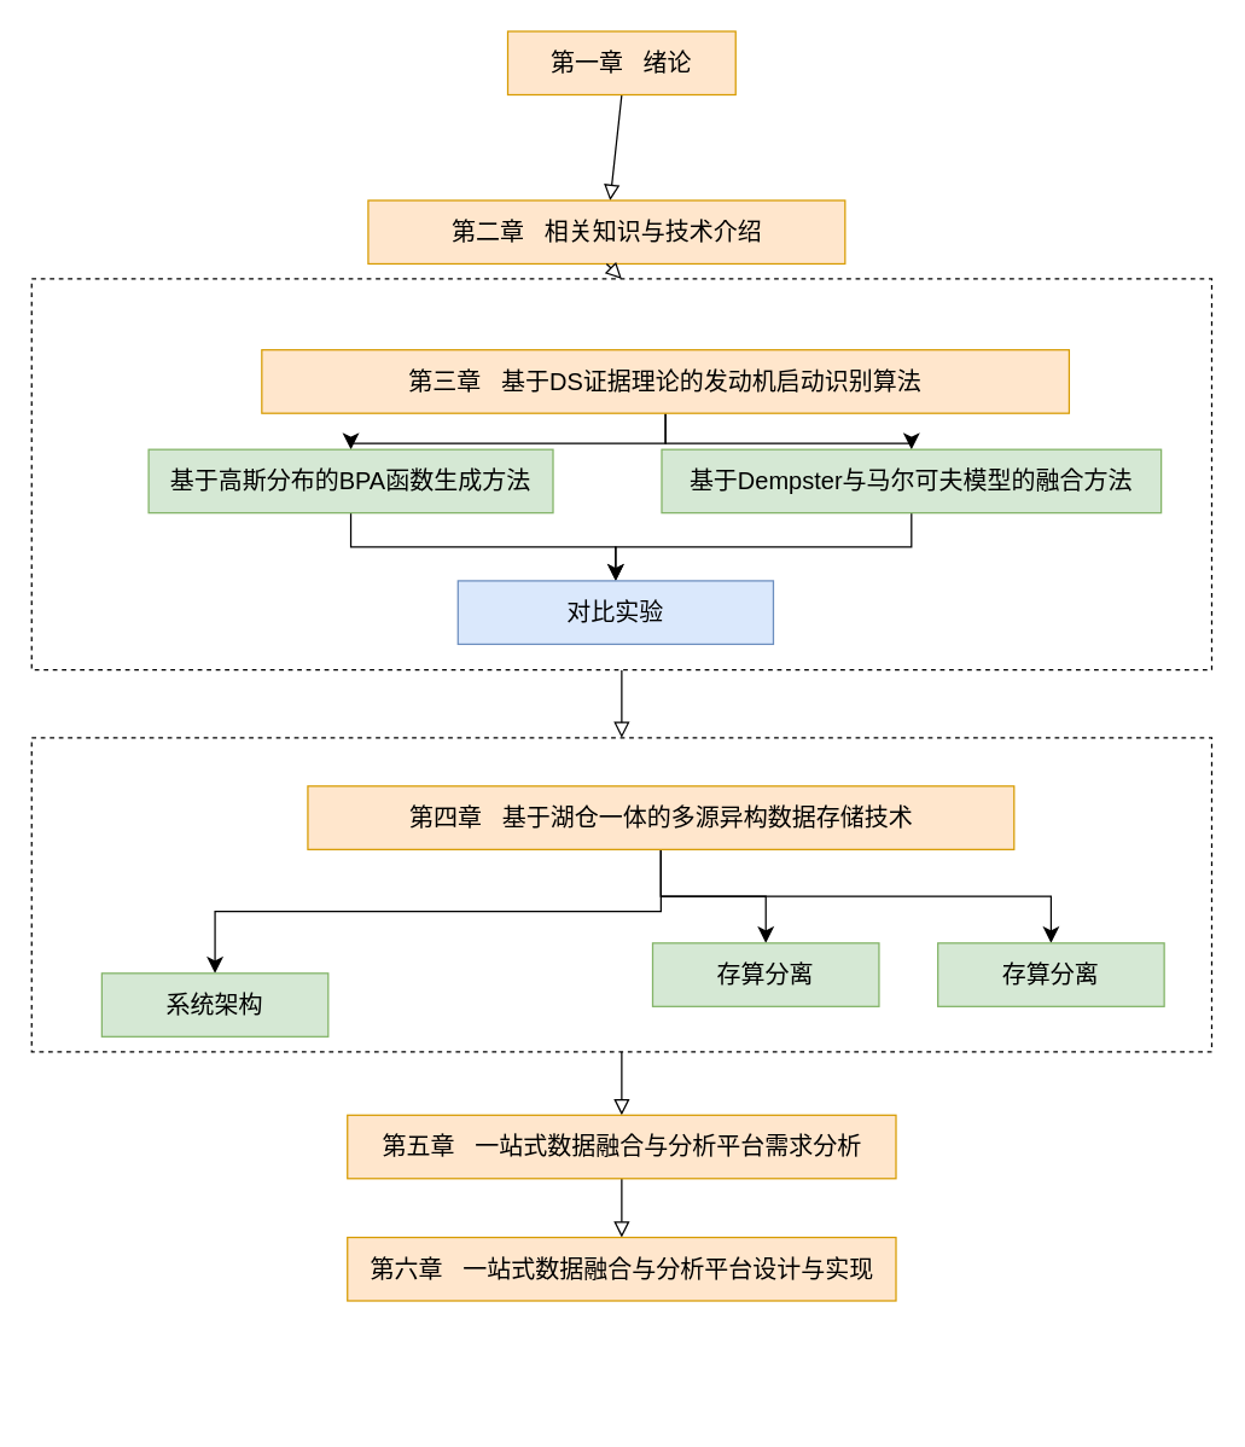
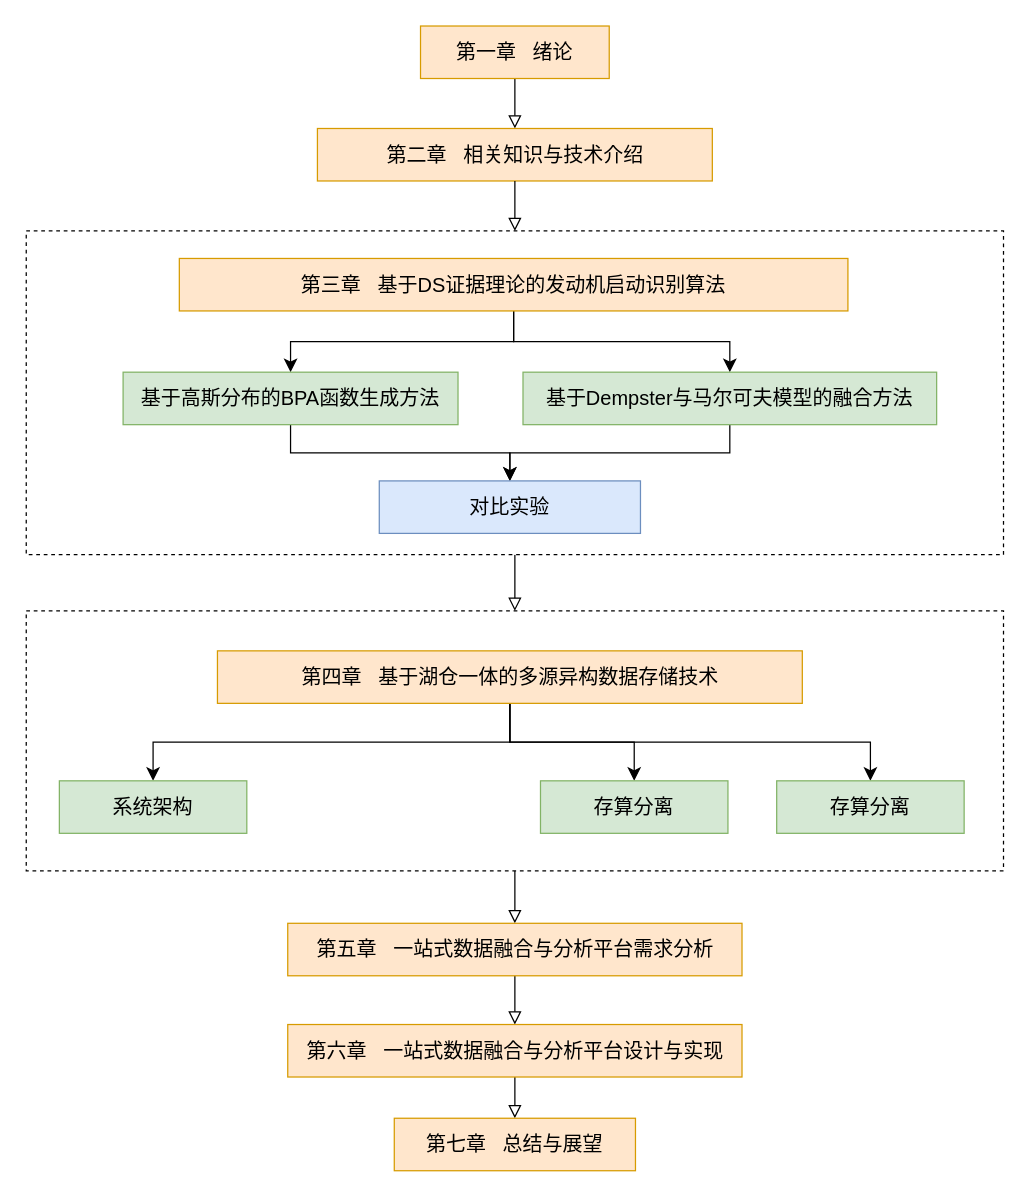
  <mxCell id="0" />
  <mxCell id="1" parent="0" />
  <mxCell id="2" style="edgeStyle=none;curved=1;rounded=0;orthogonalLoop=1;jettySize=auto;html=1;exitX=0.5;exitY=1;exitDx=0;exitDy=0;fontSize=12;startSize=8;endSize=8;endArrow=block;endFill=0;" edge="1" parent="1" source="3" target="26"><mxGeometry relative="1" as="geometry" /></mxCell>
  <mxCell id="3" value="" style="rounded=0;whiteSpace=wrap;html=1;dashed=1;" vertex="1" parent="1"><mxGeometry x="20.5" y="488" width="782" height="208" as="geometry" /></mxCell>
  <mxCell id="4" style="edgeStyle=none;curved=1;rounded=0;orthogonalLoop=1;jettySize=auto;html=1;exitX=0.5;exitY=1;exitDx=0;exitDy=0;fontSize=12;startSize=8;endSize=8;endArrow=block;endFill=0;" edge="1" parent="1" source="5" target="3"><mxGeometry relative="1" as="geometry" /></mxCell>
  <mxCell id="5" value="" style="rounded=0;whiteSpace=wrap;html=1;dashed=1;" vertex="1" parent="1"><mxGeometry x="20.5" y="184" width="782" height="259" as="geometry" /></mxCell>
  <mxCell id="6" style="edgeStyle=none;curved=1;rounded=0;orthogonalLoop=1;jettySize=auto;html=1;exitX=0.5;exitY=1;exitDx=0;exitDy=0;fontSize=12;startSize=8;endSize=8;endArrow=block;endFill=0;" edge="1" parent="1" source="7" target="8"><mxGeometry relative="1" as="geometry" /></mxCell>
  <mxCell id="7" value="&lt;font style=&quot;font-size: 16px;&quot;&gt;第一章&amp;nbsp; &amp;nbsp;绪论&lt;/font&gt;" style="rounded=0;whiteSpace=wrap;html=1;fillColor=#ffe6cc;strokeColor=#d79b00;" vertex="1" parent="1"><mxGeometry x="336" y="20" width="151" height="42" as="geometry" /></mxCell>
- <mxCell id="8" value="&lt;font style=&quot;font-size: 16px;&quot;&gt;第二章&amp;nbsp; &amp;nbsp;相关知识与技术介绍&lt;/font&gt;" style="rounded=0;whiteSpace=wrap;html=1;fillColor=#ffe6cc;strokeColor=#d79b00;" vertex="1" parent="1"><mxGeometry x="243.5" y="132" width="316" height="42" as="geometry" /></mxCell>
+ <mxCell id="8" value="&lt;font style=&quot;font-size: 16px;&quot;&gt;第二章&amp;nbsp; &amp;nbsp;相关知识与技术介绍&lt;/font&gt;" style="rounded=0;whiteSpace=wrap;html=1;fillColor=#ffe6cc;strokeColor=#d79b00;" vertex="1" parent="1"><mxGeometry x="253.5" y="102" width="316" height="42" as="geometry" /></mxCell>
  <mxCell id="9" style="edgeStyle=orthogonalEdgeStyle;rounded=0;orthogonalLoop=1;jettySize=auto;html=1;exitX=0.5;exitY=1;exitDx=0;exitDy=0;fontSize=12;startSize=8;endSize=8;" edge="1" parent="1" source="11" target="13"><mxGeometry relative="1" as="geometry" /></mxCell>
  <mxCell id="10" style="edgeStyle=orthogonalEdgeStyle;rounded=0;orthogonalLoop=1;jettySize=auto;html=1;exitX=0.5;exitY=1;exitDx=0;exitDy=0;entryX=0.5;entryY=0;entryDx=0;entryDy=0;fontSize=12;startSize=8;endSize=8;" edge="1" parent="1" source="11" target="15"><mxGeometry relative="1" as="geometry" /></mxCell>
- <mxCell id="11" value="&lt;font style=&quot;font-size: 16px;&quot;&gt;第三章&amp;nbsp; &amp;nbsp;基于DS证据理论的发动机启动识别算法&lt;/font&gt;" style="rounded=0;whiteSpace=wrap;html=1;fillColor=#ffe6cc;strokeColor=#d79b00;" vertex="1" parent="1"><mxGeometry x="173" y="231" width="535" height="42" as="geometry" /></mxCell>
+ <mxCell id="11" value="&lt;font style=&quot;font-size: 16px;&quot;&gt;第三章&amp;nbsp; &amp;nbsp;基于DS证据理论的发动机启动识别算法&lt;/font&gt;" style="rounded=0;whiteSpace=wrap;html=1;fillColor=#ffe6cc;strokeColor=#d79b00;" vertex="1" parent="1"><mxGeometry x="143" y="206" width="535" height="42" as="geometry" /></mxCell>
  <mxCell id="12" style="edgeStyle=orthogonalEdgeStyle;rounded=0;orthogonalLoop=1;jettySize=auto;html=1;exitX=0.5;exitY=1;exitDx=0;exitDy=0;entryX=0.5;entryY=0;entryDx=0;entryDy=0;fontSize=12;startSize=8;endSize=8;" edge="1" parent="1" source="13" target="17"><mxGeometry relative="1" as="geometry" /></mxCell>
  <mxCell id="13" value="&lt;font style=&quot;font-size: 16px;&quot;&gt;基于高斯分布的BPA函数生成方法&lt;/font&gt;" style="rounded=0;whiteSpace=wrap;html=1;fillColor=#d5e8d4;strokeColor=#82b366;" vertex="1" parent="1"><mxGeometry x="98" y="297" width="268" height="42" as="geometry" /></mxCell>
  <mxCell id="14" style="edgeStyle=orthogonalEdgeStyle;rounded=0;orthogonalLoop=1;jettySize=auto;html=1;exitX=0.5;exitY=1;exitDx=0;exitDy=0;entryX=0.5;entryY=0;entryDx=0;entryDy=0;fontSize=12;startSize=8;endSize=8;" edge="1" parent="1" source="15" target="17"><mxGeometry relative="1" as="geometry" /></mxCell>
- <mxCell id="15" value="&lt;font style=&quot;font-size: 16px;&quot;&gt;基于Dempster与马尔可夫模型的融合方法&lt;/font&gt;&lt;span style=&quot;font-size:14.0pt;font-family:黑体;&lt;br/&gt;mso-bidi-font-family:&amp;quot;Times New Roman&amp;quot;;mso-bidi-theme-font:minor-bidi;&lt;br/&gt;mso-ansi-language:EN-US;mso-fareast-language:ZH-CN;mso-bidi-language:AR-SA&quot;&gt;&lt;/span&gt;" style="rounded=0;whiteSpace=wrap;html=1;fillColor=#d5e8d4;strokeColor=#82b366;" vertex="1" parent="1"><mxGeometry x="438" y="297" width="331" height="42" as="geometry" /></mxCell>
+ <mxCell id="15" value="&lt;font style=&quot;font-size: 16px;&quot;&gt;基于Dempster与马尔可夫模型的融合方法&lt;/font&gt;&lt;span style=&quot;font-size:14.0pt;font-family:黑体;&lt;br/&gt;mso-bidi-font-family:&amp;quot;Times New Roman&amp;quot;;mso-bidi-theme-font:minor-bidi;&lt;br/&gt;mso-ansi-language:EN-US;mso-fareast-language:ZH-CN;mso-bidi-language:AR-SA&quot;&gt;&lt;/span&gt;" style="rounded=0;whiteSpace=wrap;html=1;fillColor=#d5e8d4;strokeColor=#82b366;" vertex="1" parent="1"><mxGeometry x="418" y="297" width="331" height="42" as="geometry" /></mxCell>
  <mxCell id="16" style="edgeStyle=none;curved=1;rounded=0;orthogonalLoop=1;jettySize=auto;html=1;exitX=0.5;exitY=1;exitDx=0;exitDy=0;entryX=0.5;entryY=0;entryDx=0;entryDy=0;fontSize=12;startSize=8;endSize=8;endArrow=block;endFill=0;" edge="1" parent="1" source="8" target="5"><mxGeometry relative="1" as="geometry" /></mxCell>
  <mxCell id="17" value="&lt;font style=&quot;font-size: 16px;&quot;&gt;对比实验&lt;/font&gt;" style="rounded=0;whiteSpace=wrap;html=1;fillColor=#dae8fc;strokeColor=#6c8ebf;" vertex="1" parent="1"><mxGeometry x="303" y="384" width="209" height="42" as="geometry" /></mxCell>
  <mxCell id="18" style="edgeStyle=orthogonalEdgeStyle;rounded=0;orthogonalLoop=1;jettySize=auto;html=1;exitX=0.5;exitY=1;exitDx=0;exitDy=0;entryX=0.5;entryY=0;entryDx=0;entryDy=0;fontSize=12;startSize=8;endSize=8;" edge="1" parent="1" source="21" target="22"><mxGeometry relative="1" as="geometry" /></mxCell>
  <mxCell id="19" style="edgeStyle=orthogonalEdgeStyle;rounded=0;orthogonalLoop=1;jettySize=auto;html=1;exitX=0.5;exitY=1;exitDx=0;exitDy=0;entryX=0.5;entryY=0;entryDx=0;entryDy=0;fontSize=12;startSize=8;endSize=8;" edge="1" parent="1" source="21" target="23"><mxGeometry relative="1" as="geometry" /></mxCell>
  <mxCell id="20" style="edgeStyle=orthogonalEdgeStyle;rounded=0;orthogonalLoop=1;jettySize=auto;html=1;exitX=0.5;exitY=1;exitDx=0;exitDy=0;entryX=0.5;entryY=0;entryDx=0;entryDy=0;fontSize=12;startSize=8;endSize=8;" edge="1" parent="1" source="21" target="24"><mxGeometry relative="1" as="geometry" /></mxCell>
- <mxCell id="21" value="&lt;font style=&quot;font-size: 16px;&quot;&gt;第四章&amp;nbsp; &amp;nbsp;基于湖仓一体的多源异构数据存储技术&lt;/font&gt;" style="rounded=0;whiteSpace=wrap;html=1;fillColor=#ffe6cc;strokeColor=#d79b00;" vertex="1" parent="1"><mxGeometry x="203.5" y="520" width="468" height="42" as="geometry" /></mxCell>
- <mxCell id="22" value="&lt;font style=&quot;font-size: 16px;&quot;&gt;系统架构&lt;/font&gt;" style="rounded=0;whiteSpace=wrap;html=1;fillColor=#d5e8d4;strokeColor=#82b366;" vertex="1" parent="1"><mxGeometry x="67" y="644" width="150" height="42" as="geometry" /></mxCell>
+ <mxCell id="21" value="&lt;font style=&quot;font-size: 16px;&quot;&gt;第四章&amp;nbsp; &amp;nbsp;基于湖仓一体的多源异构数据存储技术&lt;/font&gt;" style="rounded=0;whiteSpace=wrap;html=1;fillColor=#ffe6cc;strokeColor=#d79b00;" vertex="1" parent="1"><mxGeometry x="173.5" y="520" width="468" height="42" as="geometry" /></mxCell>
+ <mxCell id="22" value="&lt;font style=&quot;font-size: 16px;&quot;&gt;系统架构&lt;/font&gt;" style="rounded=0;whiteSpace=wrap;html=1;fillColor=#d5e8d4;strokeColor=#82b366;" vertex="1" parent="1"><mxGeometry x="47" y="624" width="150" height="42" as="geometry" /></mxCell>
  <mxCell id="23" value="&lt;span style=&quot;font-size: 16px;&quot;&gt;存算分离&lt;/span&gt;" style="rounded=0;whiteSpace=wrap;html=1;fillColor=#d5e8d4;strokeColor=#82b366;" vertex="1" parent="1"><mxGeometry x="432" y="624" width="150" height="42" as="geometry" /></mxCell>
  <mxCell id="24" value="&lt;span style=&quot;font-size: 16px;&quot;&gt;存算分离&lt;/span&gt;" style="rounded=0;whiteSpace=wrap;html=1;fillColor=#d5e8d4;strokeColor=#82b366;" vertex="1" parent="1"><mxGeometry x="621" y="624" width="150" height="42" as="geometry" /></mxCell>
  <mxCell id="25" style="edgeStyle=none;curved=1;rounded=0;orthogonalLoop=1;jettySize=auto;html=1;exitX=0.5;exitY=1;exitDx=0;exitDy=0;fontSize=12;startSize=8;endSize=8;endArrow=block;endFill=0;" edge="1" parent="1" source="26" target="28"><mxGeometry relative="1" as="geometry" /></mxCell>
  <mxCell id="26" value="&lt;font style=&quot;font-size: 16px;&quot;&gt;第五章&amp;nbsp; &amp;nbsp;一站式数据融合与分析平台需求分析&lt;/font&gt;" style="rounded=0;whiteSpace=wrap;html=1;fillColor=#ffe6cc;strokeColor=#d79b00;" vertex="1" parent="1"><mxGeometry x="229.75" y="738" width="363.5" height="42" as="geometry" /></mxCell>
+ <mxCell id="27" style="edgeStyle=none;curved=1;rounded=0;orthogonalLoop=1;jettySize=auto;html=1;exitX=0.5;exitY=1;exitDx=0;exitDy=0;entryX=0.5;entryY=0;entryDx=0;entryDy=0;fontSize=12;startSize=8;endSize=8;endArrow=block;endFill=0;" edge="1" parent="1" source="28" target="29"><mxGeometry relative="1" as="geometry" /></mxCell>
  <mxCell id="28" value="&lt;font style=&quot;font-size: 16px;&quot;&gt;第六章&amp;nbsp; &amp;nbsp;一站式数据融合与分析平台设计与实现&lt;/font&gt;" style="rounded=0;whiteSpace=wrap;html=1;fillColor=#ffe6cc;strokeColor=#d79b00;" vertex="1" parent="1"><mxGeometry x="229.75" y="819" width="363.5" height="42" as="geometry" /></mxCell>
+ <mxCell id="29" value="&lt;font style=&quot;font-size: 16px;&quot;&gt;第七章&amp;nbsp; &amp;nbsp;总结与展望&lt;/font&gt;" style="rounded=0;whiteSpace=wrap;html=1;fillColor=#ffe6cc;strokeColor=#d79b00;" vertex="1" parent="1"><mxGeometry x="315" y="894" width="193" height="42" as="geometry" /></mxCell>
